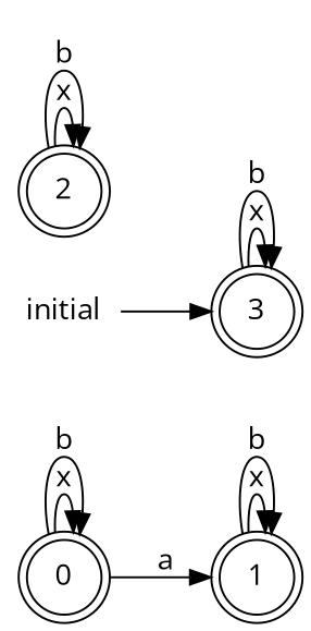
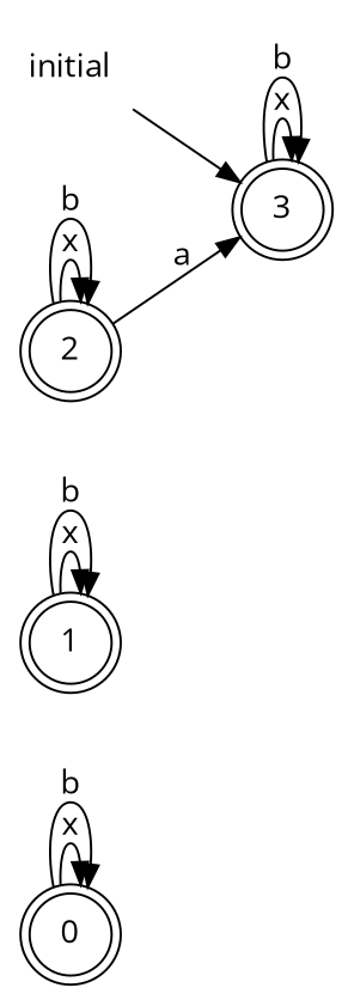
  digraph {
    fontname="Open Sans"
    rankdir=LR
    node [fontname="Open Sans" shape=doublecircle]
    edge [fontname="Open Sans"]
    0
    1
    initial [shape=plaintext]
    3
    2
    0 -> 0 [label=x]
    0 -> 0 [label=b]
-   0 -> 1 [label=a]
    1 -> 1 [label=x]
    1 -> 1 [label=b]
    initial -> 3
    3 -> 3 [label=x]
    3 -> 3 [label=b]
+   2 -> 3 [label=a]
    2 -> 2 [label=x]
    2 -> 2 [label=b]
  }
